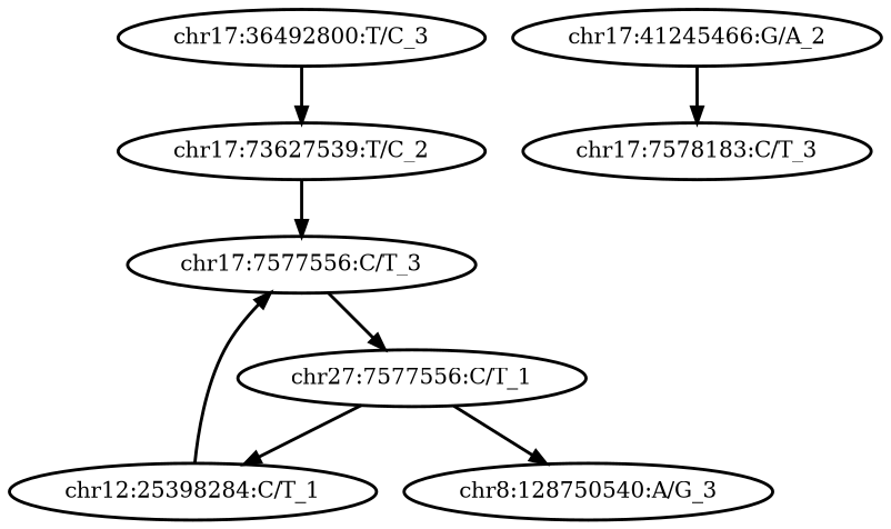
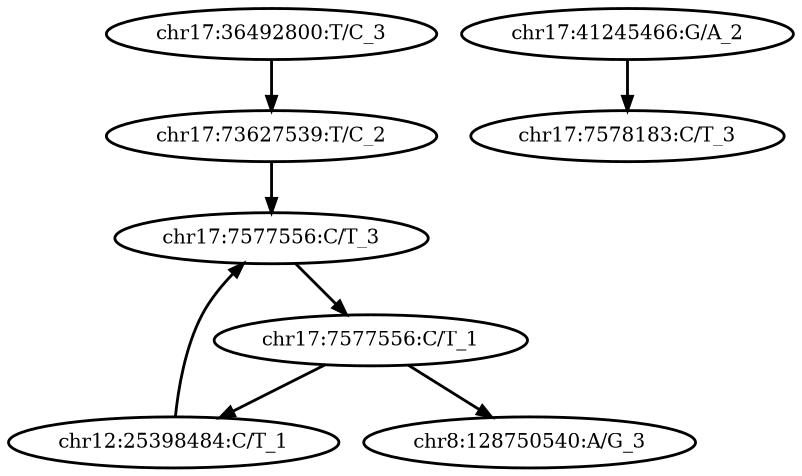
  digraph {
    rankdir=TB
    node [style=bold]
    edge [style=bold]
    n1 [label="chr17:36492800:T/C_3"]
    n2 [label="chr17:73627539:T/C_2"]
    n3 [label="chr17:7577556:C/T_3"]
-   n4 [label="chr27:7577556:C/T_1"]
-   n5 [label="chr12:25398284:C/T_1"]
+   n4 [label="chr17:7577556:C/T_1"]
+   n5 [label="chr12:25398484:C/T_1"]
    n6 [label="chr8:128750540:A/G_3"]
    n7 [label="chr17:41245466:G/A_2"]
    n8 [label="chr17:7578183:C/T_3"]
    n1 -> n2
    n2 -> n3
    n3 -> n4
    n4 -> n5
    n4 -> n6
    n5 -> n3
    n7 -> n8
  }
